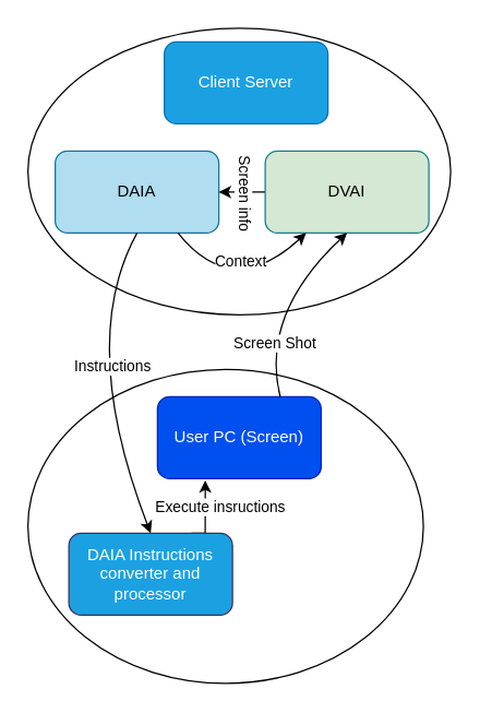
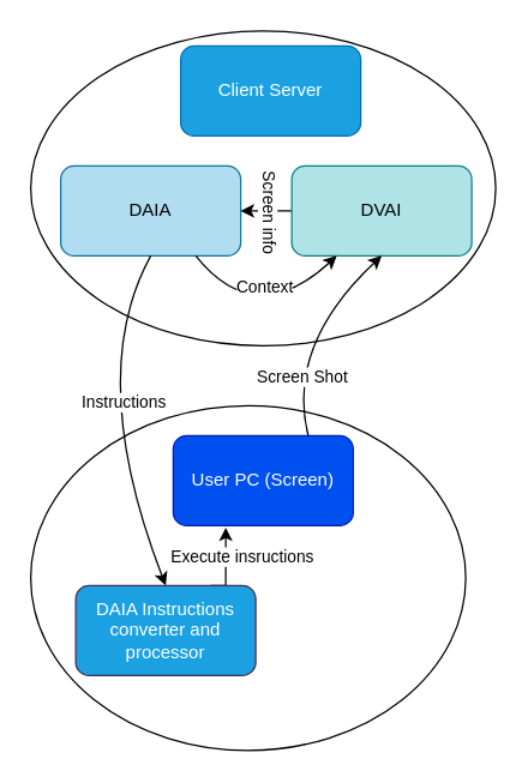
  <mxCell id="0" />
  <mxCell id="1" parent="0" />
  <mxCell id="2" value="" style="ellipse;whiteSpace=wrap;html=1;" vertex="1" parent="1"><mxGeometry x="20" y="270" width="290" height="230" as="geometry" /></mxCell>
  <mxCell id="3" value="" style="ellipse;whiteSpace=wrap;html=1;" vertex="1" parent="1"><mxGeometry x="20" y="20" width="310" height="210" as="geometry" /></mxCell>
  <mxCell id="4" value="DAIA" style="rounded=1;whiteSpace=wrap;html=1;fillColor=#b1ddf0;strokeColor=#10739e;" vertex="1" parent="1"><mxGeometry x="40" y="110" width="120" height="60" as="geometry" /></mxCell>
  <mxCell id="5" value="User PC (Screen)" style="rounded=1;whiteSpace=wrap;html=1;fillColor=#0050ef;fontColor=#ffffff;strokeColor=#001DBC;" vertex="1" parent="1"><mxGeometry x="115" y="290" width="120" height="60" as="geometry" /></mxCell>
  <mxCell id="6" style="edgeStyle=orthogonalEdgeStyle;rounded=0;orthogonalLoop=1;jettySize=auto;html=1;entryX=1;entryY=0.5;entryDx=0;entryDy=0;" edge="1" parent="1" source="7" target="4"><mxGeometry relative="1" as="geometry" /></mxCell>
- <mxCell id="7" value="DVAI" style="rounded=1;whiteSpace=wrap;html=1;fillColor=#d5e8d4;strokeColor=#0e8088;" vertex="1" parent="1"><mxGeometry x="194" y="110" width="120" height="60" as="geometry" /></mxCell>
+ <mxCell id="7" value="DVAI" style="rounded=1;whiteSpace=wrap;html=1;fillColor=#b0e3e6;strokeColor=#0e8088;" vertex="1" parent="1"><mxGeometry x="194" y="110" width="120" height="60" as="geometry" /></mxCell>
  <mxCell id="8" value="Client Server" style="rounded=1;whiteSpace=wrap;html=1;fillColor=#1ba1e2;fontColor=#ffffff;strokeColor=#006EAF;" vertex="1" parent="1"><mxGeometry x="120" y="30" width="120" height="60" as="geometry" /></mxCell>
  <mxCell id="9" value="" style="curved=1;endArrow=classic;html=1;rounded=0;exitX=0.75;exitY=0;exitDx=0;exitDy=0;entryX=0.5;entryY=1;entryDx=0;entryDy=0;" edge="1" parent="1" source="5" target="7"><mxGeometry width="50" height="50" relative="1" as="geometry"><mxPoint x="40" y="290" as="sourcePoint" /><mxPoint x="90" y="240" as="targetPoint" /><Array as="points"><mxPoint x="190" y="230" /></Array></mxGeometry></mxCell>
  <mxCell id="10" value="Screen info&lt;br&gt;" style="edgeLabel;resizable=0;html=1;align=center;verticalAlign=middle;rotation=90;" connectable="0" vertex="1" parent="1"><mxGeometry x="180" y="140" as="geometry" /></mxCell>
  <mxCell id="11" value="" style="curved=1;endArrow=classic;html=1;rounded=0;exitX=0.5;exitY=1;exitDx=0;exitDy=0;entryX=0.5;entryY=0;entryDx=0;entryDy=0;" edge="1" parent="1" source="4" target="15"><mxGeometry width="50" height="50" relative="1" as="geometry"><mxPoint x="71" y="310" as="sourcePoint" /><mxPoint x="120" y="190" as="targetPoint" /><Array as="points"><mxPoint x="56" y="250" /></Array></mxGeometry></mxCell>
  <mxCell id="12" value="Screen Shot" style="edgeLabel;resizable=0;html=1;align=center;verticalAlign=middle;" connectable="0" vertex="1" parent="1"><mxGeometry x="200" y="250" as="geometry" /></mxCell>
  <mxCell id="13" value="Instructions" style="edgeLabel;resizable=0;html=1;align=center;verticalAlign=middle;" connectable="0" vertex="1" parent="1"><mxGeometry x="210" y="270" as="geometry"><mxPoint x="-129" y="-3" as="offset" /></mxGeometry></mxCell>
  <mxCell id="14" style="edgeStyle=orthogonalEdgeStyle;rounded=0;orthogonalLoop=1;jettySize=auto;html=1;exitX=0.75;exitY=0;exitDx=0;exitDy=0;entryX=0.292;entryY=1.022;entryDx=0;entryDy=0;entryPerimeter=0;" edge="1" parent="1" source="15" target="5"><mxGeometry relative="1" as="geometry" /></mxCell>
  <mxCell id="15" value="DAIA Instructions converter and processor" style="rounded=1;whiteSpace=wrap;html=1;fillColor=#1ba1e2;fontColor=#ffffff;strokeColor=#432D57;" vertex="1" parent="1"><mxGeometry x="50" y="390" width="120" height="60" as="geometry" /></mxCell>
  <mxCell id="16" value="Execute insructions" style="edgeLabel;resizable=0;html=1;align=center;verticalAlign=middle;" connectable="0" vertex="1" parent="1"><mxGeometry x="160" y="370" as="geometry" /></mxCell>
  <mxCell id="17" value="" style="curved=1;endArrow=classic;html=1;rounded=0;exitX=0.75;exitY=1;exitDx=0;exitDy=0;entryX=0.25;entryY=1;entryDx=0;entryDy=0;" edge="1" parent="1" source="4" target="7"><mxGeometry width="50" height="50" relative="1" as="geometry"><mxPoint x="-10" y="240" as="sourcePoint" /><mxPoint x="0" y="460" as="targetPoint" /><Array as="points"><mxPoint x="170" y="220" /></Array></mxGeometry></mxCell>
  <mxCell id="18" value="Context" style="edgeLabel;resizable=0;html=1;align=center;verticalAlign=middle;" connectable="0" vertex="1" parent="1"><mxGeometry x="175" y="190" as="geometry" /></mxCell>
